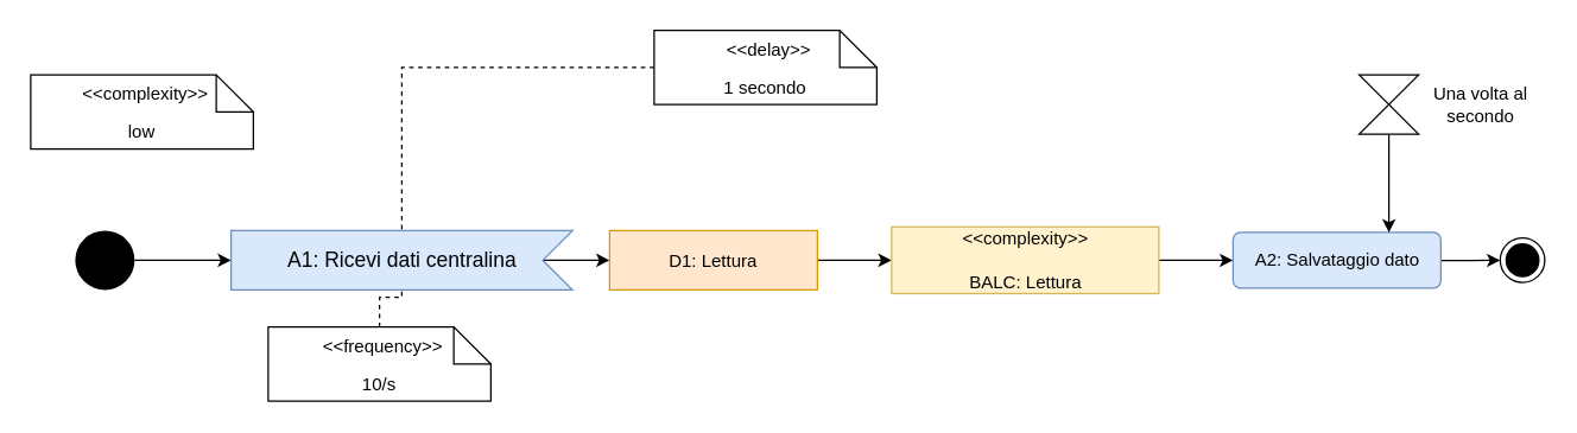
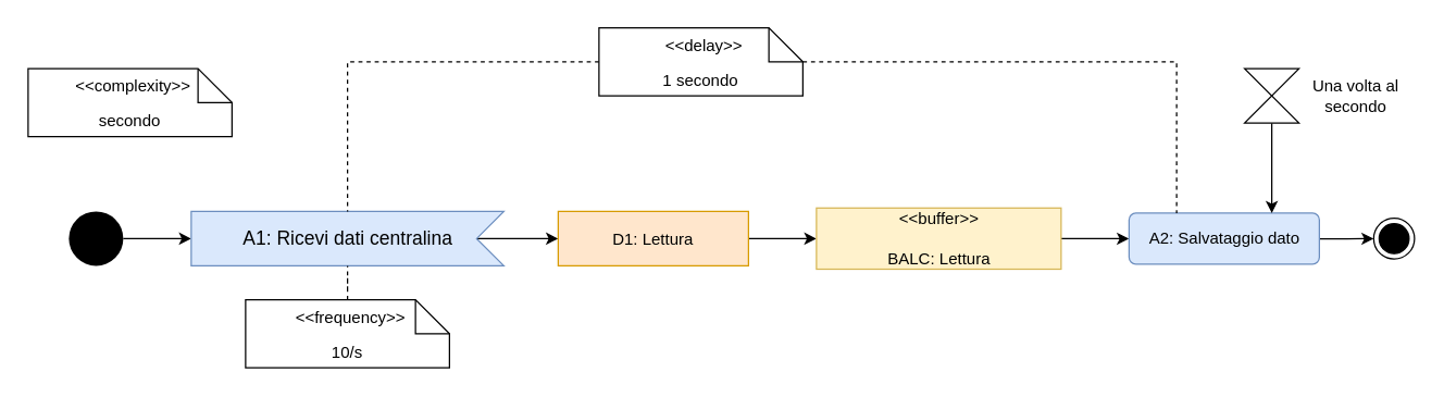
  <mxCell id="0" />
  <mxCell id="1" parent="0" />
  <mxCell id="2" style="edgeStyle=orthogonalEdgeStyle;rounded=0;orthogonalLoop=1;jettySize=auto;html=1;entryX=1;entryY=0.5;entryDx=0;entryDy=0;entryPerimeter=0;" edge="1" parent="1" source="3" target="5"><mxGeometry relative="1" as="geometry" /></mxCell>
  <mxCell id="3" value="" style="ellipse;fillColor=#000000;strokeColor=none;" vertex="1" parent="1"><mxGeometry x="50" y="155" width="40" height="40" as="geometry" /></mxCell>
  <mxCell id="4" style="edgeStyle=orthogonalEdgeStyle;rounded=0;orthogonalLoop=1;jettySize=auto;html=1;entryX=0;entryY=0.5;entryDx=0;entryDy=0;exitX=0;exitY=0;exitDx=20;exitDy=20;exitPerimeter=0;" edge="1" parent="1" source="5" target="9"><mxGeometry relative="1" as="geometry" /></mxCell>
- <mxCell id="5" value="A1: Ricevi dati centralina" style="html=1;shape=mxgraph.infographic.ribbonSimple;notch1=20;notch2=0;align=center;verticalAlign=middle;fontSize=14;fontStyle=0;flipH=1;fillColor=#dae8fc;strokeColor=#6c8ebf;" vertex="1" parent="1"><mxGeometry x="155" y="155" width="230" height="40" as="geometry" /></mxCell>
- <mxCell id="6" value="low" style="shape=note2;boundedLbl=1;whiteSpace=wrap;html=1;size=25;verticalAlign=top;align=center;" vertex="1" parent="1"><mxGeometry x="20" y="50" width="150" height="50" as="geometry" /></mxCell>
+ <mxCell id="5" value="A1: Ricevi dati centralina" style="html=1;shape=mxgraph.infographic.ribbonSimple;notch1=20;notch2=0;align=center;verticalAlign=middle;fontSize=14;fontStyle=0;flipH=1;fillColor=#dae8fc;strokeColor=#6c8ebf;" vertex="1" parent="1"><mxGeometry x="140" y="155" width="230" height="40" as="geometry" /></mxCell>
+ <mxCell id="6" value="secondo" style="shape=note2;boundedLbl=1;whiteSpace=wrap;html=1;size=25;verticalAlign=top;align=center;" vertex="1" parent="1"><mxGeometry x="20" y="50" width="150" height="50" as="geometry" /></mxCell>
  <mxCell id="7" value="&lt;&lt;complexity&gt;&gt;" style="resizeWidth=1;part=1;strokeColor=none;fillColor=none;align=center;spacingLeft=5;" vertex="1" parent="6"><mxGeometry width="150" height="25" relative="1" as="geometry" /></mxCell>
  <mxCell id="8" style="edgeStyle=orthogonalEdgeStyle;rounded=0;orthogonalLoop=1;jettySize=auto;html=1;entryX=0;entryY=0.5;entryDx=0;entryDy=0;" edge="1" parent="1" source="9" target="11"><mxGeometry relative="1" as="geometry"><mxPoint x="630" y="175" as="targetPoint" /></mxGeometry></mxCell>
  <mxCell id="9" value="D1: Lettura" style="text;align=center;verticalAlign=middle;dashed=0;fillColor=#ffe6cc;strokeColor=#d79b00;" vertex="1" parent="1"><mxGeometry x="410" y="155" width="140" height="40" as="geometry" /></mxCell>
  <mxCell id="10" value="" style="edgeStyle=orthogonalEdgeStyle;rounded=0;orthogonalLoop=1;jettySize=auto;html=1;" edge="1" parent="1" source="11" target="13"><mxGeometry relative="1" as="geometry" /></mxCell>
- <mxCell id="11" value="&amp;lt;&amp;lt;complexity&amp;gt;&amp;gt;&lt;br&gt;&lt;br&gt;BALC: Lettura" style="text;html=1;align=center;verticalAlign=middle;dashed=0;fillColor=#fff2cc;strokeColor=#d6b656;" vertex="1" parent="1"><mxGeometry x="600" y="152.5" width="180" height="45" as="geometry" /></mxCell>
+ <mxCell id="11" value="&amp;lt;&amp;lt;buffer&amp;gt;&amp;gt;&lt;br&gt;&lt;br&gt;BALC: Lettura" style="text;html=1;align=center;verticalAlign=middle;dashed=0;fillColor=#fff2cc;strokeColor=#d6b656;" vertex="1" parent="1"><mxGeometry x="600" y="152.5" width="180" height="45" as="geometry" /></mxCell>
  <mxCell id="12" style="edgeStyle=orthogonalEdgeStyle;rounded=0;orthogonalLoop=1;jettySize=auto;html=1;entryX=0;entryY=0.5;entryDx=0;entryDy=0;" edge="1" parent="1" source="13" target="14"><mxGeometry relative="1" as="geometry" /></mxCell>
  <mxCell id="13" value="A2: Salvataggio dato" style="html=1;align=center;verticalAlign=middle;rounded=1;absoluteArcSize=1;arcSize=10;dashed=0;fillColor=#dae8fc;strokeColor=#6c8ebf;" vertex="1" parent="1"><mxGeometry x="830" y="156.25" width="140" height="37.5" as="geometry" /></mxCell>
  <mxCell id="14" value="" style="ellipse;html=1;shape=endState;fillColor=strokeColor;" vertex="1" parent="1"><mxGeometry x="1010" y="160" width="30" height="30" as="geometry" /></mxCell>
  <mxCell id="15" value="" style="edgeStyle=orthogonalEdgeStyle;rounded=0;orthogonalLoop=1;jettySize=auto;html=1;startArrow=none;startFill=0;endArrow=none;endFill=0;dashed=1;" edge="1" parent="1" source="16" target="5"><mxGeometry relative="1" as="geometry" /></mxCell>
  <mxCell id="16" value="10/s" style="shape=note2;boundedLbl=1;whiteSpace=wrap;html=1;size=25;verticalAlign=top;align=center;" vertex="1" parent="1"><mxGeometry x="180" y="220" width="150" height="50" as="geometry" /></mxCell>
  <mxCell id="17" value="&lt;&lt;frequency&gt;&gt;" style="resizeWidth=1;part=1;strokeColor=none;fillColor=none;align=center;spacingLeft=5;" vertex="1" parent="16"><mxGeometry width="150" height="25" relative="1" as="geometry" /></mxCell>
  <mxCell id="18" style="edgeStyle=orthogonalEdgeStyle;rounded=0;orthogonalLoop=1;jettySize=auto;html=1;entryX=0.75;entryY=0;entryDx=0;entryDy=0;" edge="1" parent="1" source="19" target="13"><mxGeometry relative="1" as="geometry" /></mxCell>
  <mxCell id="19" value="" style="shape=collate;whiteSpace=wrap;html=1;" vertex="1" parent="1"><mxGeometry x="915" y="50" width="40" height="40" as="geometry" /></mxCell>
  <mxCell id="20" value="Una volta al secondo" style="text;html=1;strokeColor=none;fillColor=none;align=center;verticalAlign=middle;whiteSpace=wrap;rounded=0;" vertex="1" parent="1"><mxGeometry x="954" y="55" width="86" height="30" as="geometry" /></mxCell>
+ <mxCell id="21" style="edgeStyle=orthogonalEdgeStyle;rounded=0;orthogonalLoop=1;jettySize=auto;html=1;entryX=0.25;entryY=0;entryDx=0;entryDy=0;dashed=1;endArrow=none;endFill=0;" edge="1" parent="1" source="23" target="13"><mxGeometry relative="1" as="geometry" /></mxCell>
  <mxCell id="22" style="edgeStyle=orthogonalEdgeStyle;rounded=0;orthogonalLoop=1;jettySize=auto;html=1;dashed=1;endArrow=none;endFill=0;" edge="1" parent="1" source="23" target="5"><mxGeometry relative="1" as="geometry" /></mxCell>
  <mxCell id="23" value="1 secondo" style="shape=note2;boundedLbl=1;whiteSpace=wrap;html=1;size=25;verticalAlign=top;align=center;" vertex="1" parent="1"><mxGeometry x="440" y="20" width="150" height="50" as="geometry" /></mxCell>
  <mxCell id="24" value="&lt;&lt;delay&gt;&gt;" style="resizeWidth=1;part=1;strokeColor=none;fillColor=none;align=center;spacingLeft=5;" vertex="1" parent="23"><mxGeometry width="150" height="25" relative="1" as="geometry" /></mxCell>
  <mxCell id="25" style="edgeStyle=orthogonalEdgeStyle;rounded=0;orthogonalLoop=1;jettySize=auto;html=1;exitX=0.5;exitY=1;exitDx=0;exitDy=0;dashed=1;endArrow=none;endFill=0;" edge="1" parent="23" source="24" target="24"><mxGeometry relative="1" as="geometry" /></mxCell>
